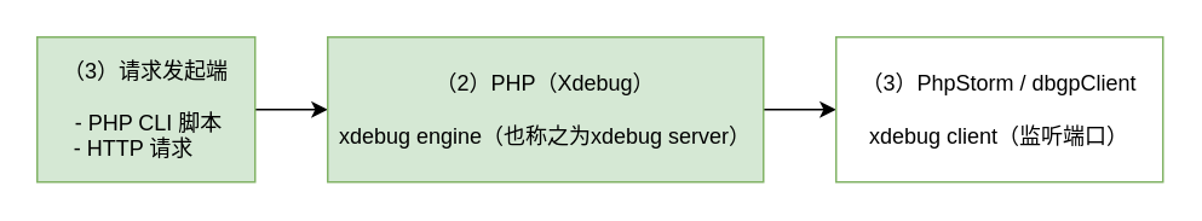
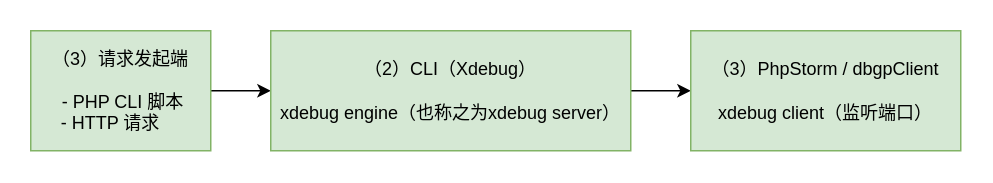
  <mxCell id="0" />
  <mxCell id="1" parent="0" />
  <mxCell id="2" value="" style="edgeStyle=orthogonalEdgeStyle;rounded=0;orthogonalLoop=1;jettySize=auto;html=1;" edge="1" parent="1" source="3" target="5"><mxGeometry relative="1" as="geometry" /></mxCell>
  <mxCell id="3" value="（3）请求发起端&lt;br&gt;&lt;br&gt;&amp;nbsp;- PHP CLI 脚本&lt;br&gt;- HTTP 请求&amp;nbsp; &amp;nbsp;&amp;nbsp;" style="fontStyle=0;html=1;whiteSpace=wrap;fillColor=#d5e8d4;strokeColor=#82b366;" vertex="1" parent="1"><mxGeometry x="20" y="20" width="120" height="80" as="geometry" /></mxCell>
  <mxCell id="4" value="" style="edgeStyle=orthogonalEdgeStyle;rounded=0;orthogonalLoop=1;jettySize=auto;html=1;" edge="1" parent="1" source="5" target="6"><mxGeometry relative="1" as="geometry" /></mxCell>
- <mxCell id="5" value="（2）PHP（Xdebug）&lt;br&gt;&lt;br&gt;xdebug engine（也称之为xdebug server）" style="whiteSpace=wrap;html=1;fillColor=#d5e8d4;strokeColor=#82b366;fontStyle=0;" vertex="1" parent="1"><mxGeometry x="180" y="20" width="240" height="80" as="geometry" /></mxCell>
- <mxCell id="6" value="（3）PhpStorm /&amp;nbsp;dbgpClient&lt;br&gt;&lt;br&gt;xdebug client（监听端口）" style="whiteSpace=wrap;html=1;fillColor=#ffffff;strokeColor=#82b366;fontStyle=0;align=center;" vertex="1" parent="1"><mxGeometry x="460" y="20" width="180" height="80" as="geometry" /></mxCell>
+ <mxCell id="5" value="（2）CLI（Xdebug）&lt;br&gt;&lt;br&gt;xdebug engine（也称之为xdebug server）" style="whiteSpace=wrap;html=1;fillColor=#d5e8d4;strokeColor=#82b366;fontStyle=0;" vertex="1" parent="1"><mxGeometry x="180" y="20" width="240" height="80" as="geometry" /></mxCell>
+ <mxCell id="6" value="（3）PhpStorm /&amp;nbsp;dbgpClient&lt;br&gt;&lt;br&gt;xdebug client（监听端口）" style="whiteSpace=wrap;html=1;fillColor=#d5e8d4;strokeColor=#82b366;fontStyle=0;align=center;" vertex="1" parent="1"><mxGeometry x="460" y="20" width="180" height="80" as="geometry" /></mxCell>
